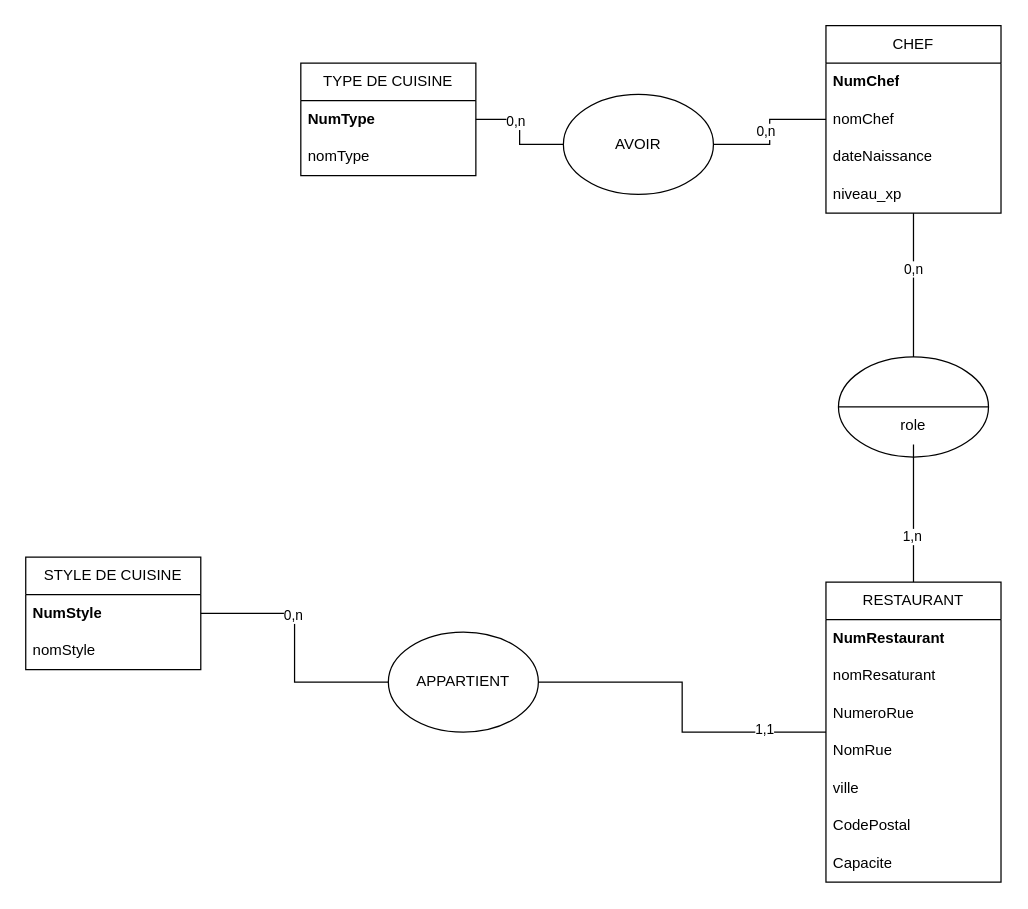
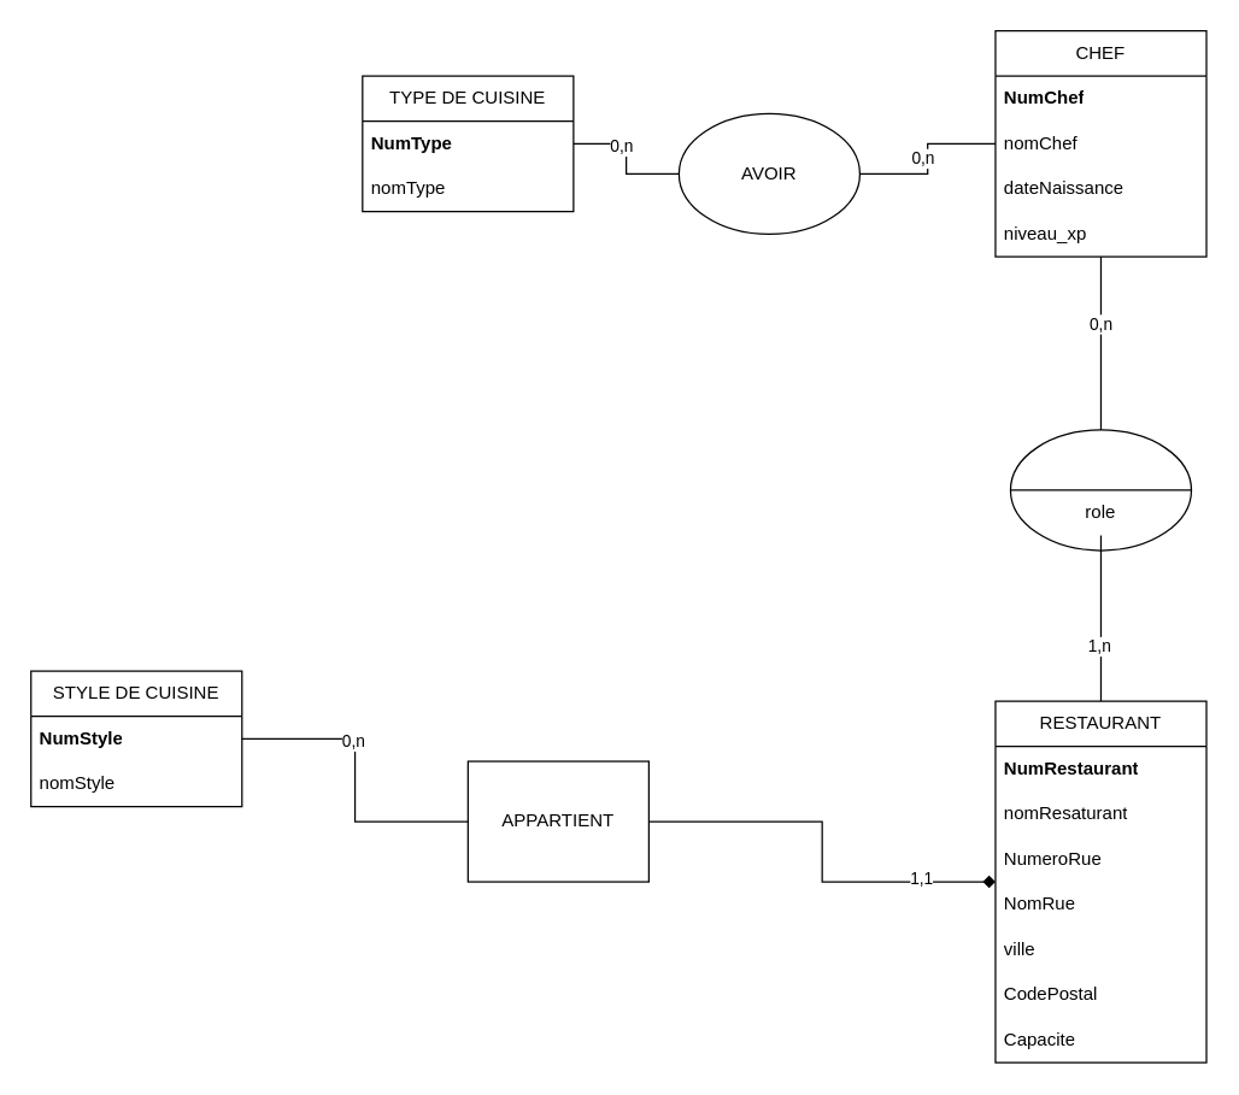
  <mxCell id="0" />
  <mxCell id="1" parent="0" />
  <mxCell id="2" value="CHEF" style="swimlane;fontStyle=0;childLayout=stackLayout;horizontal=1;startSize=30;horizontalStack=0;resizeParent=1;resizeParentMax=0;resizeLast=0;collapsible=1;marginBottom=0;whiteSpace=wrap;html=1;" parent="1" vertex="1"><mxGeometry x="660" y="20" width="140" height="150" as="geometry" /></mxCell>
  <mxCell id="3" value="&lt;b&gt;NumChef&lt;/b&gt;" style="text;strokeColor=none;fillColor=none;align=left;verticalAlign=middle;spacingLeft=4;spacingRight=4;overflow=hidden;points=[[0,0.5],[1,0.5]];portConstraint=eastwest;rotatable=0;whiteSpace=wrap;html=1;" parent="2" vertex="1"><mxGeometry y="30" width="140" height="30" as="geometry" /></mxCell>
  <mxCell id="4" value="nomChef" style="text;strokeColor=none;fillColor=none;align=left;verticalAlign=middle;spacingLeft=4;spacingRight=4;overflow=hidden;points=[[0,0.5],[1,0.5]];portConstraint=eastwest;rotatable=0;whiteSpace=wrap;html=1;" parent="2" vertex="1"><mxGeometry y="60" width="140" height="30" as="geometry" /></mxCell>
  <mxCell id="5" value="dateNaissance" style="text;strokeColor=none;fillColor=none;align=left;verticalAlign=middle;spacingLeft=4;spacingRight=4;overflow=hidden;points=[[0,0.5],[1,0.5]];portConstraint=eastwest;rotatable=0;whiteSpace=wrap;html=1;" parent="2" vertex="1"><mxGeometry y="90" width="140" height="30" as="geometry" /></mxCell>
  <mxCell id="6" value="niveau_xp" style="text;strokeColor=none;fillColor=none;align=left;verticalAlign=middle;spacingLeft=4;spacingRight=4;overflow=hidden;points=[[0,0.5],[1,0.5]];portConstraint=eastwest;rotatable=0;whiteSpace=wrap;html=1;" parent="2" vertex="1"><mxGeometry y="120" width="140" height="30" as="geometry" /></mxCell>
  <mxCell id="7" value="TYPE DE CUISINE" style="swimlane;fontStyle=0;childLayout=stackLayout;horizontal=1;startSize=30;horizontalStack=0;resizeParent=1;resizeParentMax=0;resizeLast=0;collapsible=1;marginBottom=0;whiteSpace=wrap;html=1;" parent="1" vertex="1"><mxGeometry x="240" y="50" width="140" height="90" as="geometry" /></mxCell>
  <mxCell id="8" value="&lt;b&gt;NumType&lt;/b&gt;" style="text;strokeColor=none;fillColor=none;align=left;verticalAlign=middle;spacingLeft=4;spacingRight=4;overflow=hidden;points=[[0,0.5],[1,0.5]];portConstraint=eastwest;rotatable=0;whiteSpace=wrap;html=1;" parent="7" vertex="1"><mxGeometry y="30" width="140" height="30" as="geometry" /></mxCell>
  <mxCell id="9" value="nomType" style="text;strokeColor=none;fillColor=none;align=left;verticalAlign=middle;spacingLeft=4;spacingRight=4;overflow=hidden;points=[[0,0.5],[1,0.5]];portConstraint=eastwest;rotatable=0;whiteSpace=wrap;html=1;" parent="7" vertex="1"><mxGeometry y="60" width="140" height="30" as="geometry" /></mxCell>
  <mxCell id="10" value="RESTAURANT" style="swimlane;fontStyle=0;childLayout=stackLayout;horizontal=1;startSize=30;horizontalStack=0;resizeParent=1;resizeParentMax=0;resizeLast=0;collapsible=1;marginBottom=0;whiteSpace=wrap;html=1;" parent="1" vertex="1"><mxGeometry x="660" y="465" width="140" height="240" as="geometry" /></mxCell>
  <mxCell id="11" value="&lt;b&gt;NumRestaurant&lt;/b&gt;" style="text;strokeColor=none;fillColor=none;align=left;verticalAlign=middle;spacingLeft=4;spacingRight=4;overflow=hidden;points=[[0,0.5],[1,0.5]];portConstraint=eastwest;rotatable=0;whiteSpace=wrap;html=1;" parent="10" vertex="1"><mxGeometry y="30" width="140" height="30" as="geometry" /></mxCell>
  <mxCell id="12" value="nomResaturant" style="text;strokeColor=none;fillColor=none;align=left;verticalAlign=middle;spacingLeft=4;spacingRight=4;overflow=hidden;points=[[0,0.5],[1,0.5]];portConstraint=eastwest;rotatable=0;whiteSpace=wrap;html=1;" parent="10" vertex="1"><mxGeometry y="60" width="140" height="30" as="geometry" /></mxCell>
  <mxCell id="13" value="NumeroRue" style="text;strokeColor=none;fillColor=none;align=left;verticalAlign=middle;spacingLeft=4;spacingRight=4;overflow=hidden;points=[[0,0.5],[1,0.5]];portConstraint=eastwest;rotatable=0;whiteSpace=wrap;html=1;" parent="10" vertex="1"><mxGeometry y="90" width="140" height="30" as="geometry" /></mxCell>
  <mxCell id="14" value="NomRue" style="text;strokeColor=none;fillColor=none;align=left;verticalAlign=middle;spacingLeft=4;spacingRight=4;overflow=hidden;points=[[0,0.5],[1,0.5]];portConstraint=eastwest;rotatable=0;whiteSpace=wrap;html=1;" parent="10" vertex="1"><mxGeometry y="120" width="140" height="30" as="geometry" /></mxCell>
  <mxCell id="15" value="ville" style="text;strokeColor=none;fillColor=none;align=left;verticalAlign=middle;spacingLeft=4;spacingRight=4;overflow=hidden;points=[[0,0.5],[1,0.5]];portConstraint=eastwest;rotatable=0;whiteSpace=wrap;html=1;" parent="10" vertex="1"><mxGeometry y="150" width="140" height="30" as="geometry" /></mxCell>
  <mxCell id="16" value="CodePostal" style="text;strokeColor=none;fillColor=none;align=left;verticalAlign=middle;spacingLeft=4;spacingRight=4;overflow=hidden;points=[[0,0.5],[1,0.5]];portConstraint=eastwest;rotatable=0;whiteSpace=wrap;html=1;" parent="10" vertex="1"><mxGeometry y="180" width="140" height="30" as="geometry" /></mxCell>
  <mxCell id="17" value="Capacite" style="text;strokeColor=none;fillColor=none;align=left;verticalAlign=middle;spacingLeft=4;spacingRight=4;overflow=hidden;points=[[0,0.5],[1,0.5]];portConstraint=eastwest;rotatable=0;whiteSpace=wrap;html=1;" parent="10" vertex="1"><mxGeometry y="210" width="140" height="30" as="geometry" /></mxCell>
  <mxCell id="18" style="edgeStyle=orthogonalEdgeStyle;rounded=0;orthogonalLoop=1;jettySize=auto;html=1;endArrow=none;startFill=0;" parent="1" source="22" target="7" edge="1"><mxGeometry relative="1" as="geometry" /></mxCell>
  <mxCell id="19" value="0,n" style="edgeLabel;html=1;align=center;verticalAlign=middle;resizable=0;points=[];" parent="18" vertex="1" connectable="0"><mxGeometry x="0.314" y="1" relative="1" as="geometry"><mxPoint as="offset" /></mxGeometry></mxCell>
  <mxCell id="20" style="edgeStyle=orthogonalEdgeStyle;rounded=0;orthogonalLoop=1;jettySize=auto;html=1;endArrow=none;startFill=0;" parent="1" source="22" target="2" edge="1"><mxGeometry relative="1" as="geometry" /></mxCell>
  <mxCell id="21" value="0,n" style="edgeLabel;html=1;align=center;verticalAlign=middle;resizable=0;points=[];" parent="20" vertex="1" connectable="0"><mxGeometry x="0.022" y="4" relative="1" as="geometry"><mxPoint as="offset" /></mxGeometry></mxCell>
  <mxCell id="22" value="AVOIR" style="ellipse;whiteSpace=wrap;html=1;" parent="1" vertex="1"><mxGeometry x="450" y="75" width="120" height="80" as="geometry" /></mxCell>
  <mxCell id="23" style="edgeStyle=orthogonalEdgeStyle;rounded=0;orthogonalLoop=1;jettySize=auto;html=1;endArrow=none;startFill=0;" parent="1" source="25" target="2" edge="1"><mxGeometry relative="1" as="geometry" /></mxCell>
  <mxCell id="24" value="0,n" style="edgeLabel;html=1;align=center;verticalAlign=middle;resizable=0;points=[];" parent="23" vertex="1" connectable="0"><mxGeometry x="0.235" y="1" relative="1" as="geometry"><mxPoint as="offset" /></mxGeometry></mxCell>
  <mxCell id="25" value="" style="ellipse;whiteSpace=wrap;html=1;" parent="1" vertex="1"><mxGeometry x="670" y="285" width="120" height="80" as="geometry" /></mxCell>
  <mxCell id="26" value="" style="endArrow=none;html=1;rounded=0;exitX=0;exitY=0.5;exitDx=0;exitDy=0;entryX=1;entryY=0.5;entryDx=0;entryDy=0;" parent="1" source="25" target="25" edge="1"><mxGeometry width="50" height="50" relative="1" as="geometry"><mxPoint x="710" y="345" as="sourcePoint" /><mxPoint x="760" y="295" as="targetPoint" /></mxGeometry></mxCell>
  <mxCell id="27" style="edgeStyle=orthogonalEdgeStyle;rounded=0;orthogonalLoop=1;jettySize=auto;html=1;endArrow=none;startFill=0;" parent="1" source="29" target="10" edge="1"><mxGeometry relative="1" as="geometry" /></mxCell>
  <mxCell id="28" value="1,n" style="edgeLabel;html=1;align=center;verticalAlign=middle;resizable=0;points=[];" parent="27" vertex="1" connectable="0"><mxGeometry x="0.327" y="-2" relative="1" as="geometry"><mxPoint as="offset" /></mxGeometry></mxCell>
  <mxCell id="29" value="role" style="text;html=1;align=center;verticalAlign=middle;whiteSpace=wrap;rounded=0;" parent="1" vertex="1"><mxGeometry x="700" y="325" width="60" height="30" as="geometry" /></mxCell>
  <mxCell id="30" value="STYLE DE CUISINE" style="swimlane;fontStyle=0;childLayout=stackLayout;horizontal=1;startSize=30;horizontalStack=0;resizeParent=1;resizeParentMax=0;resizeLast=0;collapsible=1;marginBottom=0;whiteSpace=wrap;html=1;" parent="1" vertex="1"><mxGeometry x="20" y="445" width="140" height="90" as="geometry" /></mxCell>
  <mxCell id="31" value="&lt;b&gt;NumStyle&lt;/b&gt;" style="text;strokeColor=none;fillColor=none;align=left;verticalAlign=middle;spacingLeft=4;spacingRight=4;overflow=hidden;points=[[0,0.5],[1,0.5]];portConstraint=eastwest;rotatable=0;whiteSpace=wrap;html=1;" parent="30" vertex="1"><mxGeometry y="30" width="140" height="30" as="geometry" /></mxCell>
  <mxCell id="32" value="nomStyle" style="text;strokeColor=none;fillColor=none;align=left;verticalAlign=middle;spacingLeft=4;spacingRight=4;overflow=hidden;points=[[0,0.5],[1,0.5]];portConstraint=eastwest;rotatable=0;whiteSpace=wrap;html=1;" parent="30" vertex="1"><mxGeometry y="60" width="140" height="30" as="geometry" /></mxCell>
  <mxCell id="33" style="edgeStyle=orthogonalEdgeStyle;rounded=0;orthogonalLoop=1;jettySize=auto;html=1;endArrow=none;startFill=0;" parent="1" source="37" target="30" edge="1"><mxGeometry relative="1" as="geometry" /></mxCell>
  <mxCell id="34" value="0,n" style="edgeLabel;html=1;align=center;verticalAlign=middle;resizable=0;points=[];" parent="33" vertex="1" connectable="0"><mxGeometry x="0.29" y="1" relative="1" as="geometry"><mxPoint as="offset" /></mxGeometry></mxCell>
- <mxCell id="35" style="edgeStyle=orthogonalEdgeStyle;rounded=0;orthogonalLoop=1;jettySize=auto;html=1;endArrow=none;startFill=0;" parent="1" source="37" target="10" edge="1"><mxGeometry relative="1" as="geometry" /></mxCell>
+ <mxCell id="35" style="edgeStyle=orthogonalEdgeStyle;rounded=0;orthogonalLoop=1;jettySize=auto;html=1;endArrow=diamond;startFill=0;" parent="1" source="37" target="10" edge="1"><mxGeometry relative="1" as="geometry" /></mxCell>
  <mxCell id="36" value="1,1" style="edgeLabel;html=1;align=center;verticalAlign=middle;resizable=0;points=[];" parent="35" vertex="1" connectable="0"><mxGeometry x="0.63" y="3" relative="1" as="geometry"><mxPoint as="offset" /></mxGeometry></mxCell>
- <mxCell id="37" value="APPARTIENT" style="ellipse;whiteSpace=wrap;html=1;" parent="1" vertex="1"><mxGeometry x="310" y="505" width="120" height="80" as="geometry" /></mxCell>
+ <mxCell id="37" value="APPARTIENT" style="whiteSpace=wrap;html=1;rounded=0;" parent="1" vertex="1"><mxGeometry x="310" y="505" width="120" height="80" as="geometry" /></mxCell>
